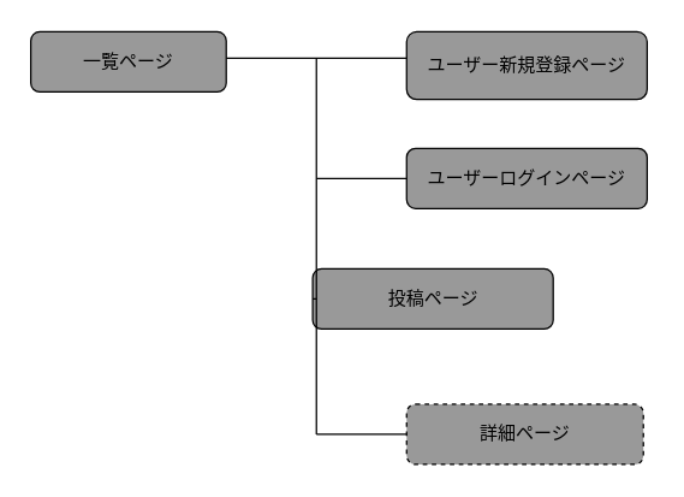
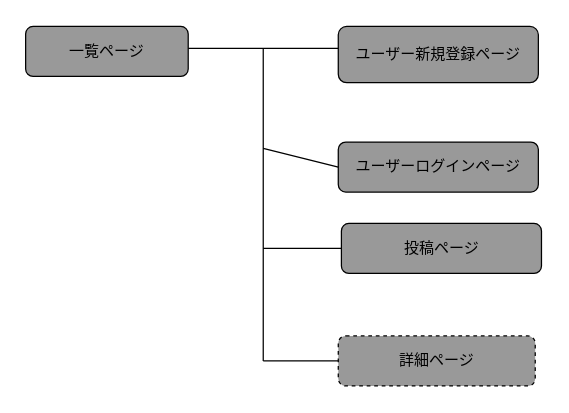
  <mxCell id="0" />
  <mxCell id="1" parent="0" />
  <mxCell id="2" value="&lt;font color=&quot;#000000&quot;&gt;一覧ページ&lt;/font&gt;" style="rounded=1;whiteSpace=wrap;html=1;fillColor=#999999;" vertex="1" parent="1"><mxGeometry x="20" y="20.5" width="130" height="40" as="geometry" /></mxCell>
  <mxCell id="3" value="ユーザー新規登録ページ" style="rounded=1;whiteSpace=wrap;html=1;fontColor=#000000;fillColor=#999999;" vertex="1" parent="1"><mxGeometry x="270" y="20.5" width="160" height="45" as="geometry" /></mxCell>
- <mxCell id="4" value="ユーザーログインページ" style="rounded=1;whiteSpace=wrap;html=1;fontColor=#000000;fillColor=#999999;" vertex="1" parent="1"><mxGeometry x="270" y="98" width="160" height="40" as="geometry" /></mxCell>
- <mxCell id="5" value="投稿ページ" style="rounded=1;whiteSpace=wrap;html=1;fontColor=#000000;fillColor=#999999;" vertex="1" parent="1"><mxGeometry x="207.5" y="178" width="160" height="40" as="geometry" /></mxCell>
+ <mxCell id="4" value="ユーザーログインページ" style="rounded=1;whiteSpace=wrap;html=1;fontColor=#000000;fillColor=#999999;" vertex="1" parent="1"><mxGeometry x="270" y="113" width="160" height="40" as="geometry" /></mxCell>
+ <mxCell id="5" value="投稿ページ" style="rounded=1;whiteSpace=wrap;html=1;fontColor=#000000;fillColor=#999999;" vertex="1" parent="1"><mxGeometry x="272.5" y="178" width="160" height="40" as="geometry" /></mxCell>
  <mxCell id="6" value="詳細ページ" style="rounded=1;whiteSpace=wrap;html=1;fontColor=#000000;fillColor=#999999;dashed=1;" vertex="1" parent="1"><mxGeometry x="270" y="268" width="157.5" height="40" as="geometry" /></mxCell>
  <mxCell id="7" value="" style="endArrow=none;html=1;fontColor=#000000;strokeColor=#000000;" edge="1" parent="1"><mxGeometry width="50" height="50" relative="1" as="geometry"><mxPoint x="150" y="38" as="sourcePoint" /><mxPoint x="270" y="38" as="targetPoint" /></mxGeometry></mxCell>
  <mxCell id="8" value="" style="endArrow=none;html=1;fontColor=#000000;strokeColor=#000000;" edge="1" parent="1"><mxGeometry width="50" height="50" relative="1" as="geometry"><mxPoint x="210" y="288" as="sourcePoint" /><mxPoint x="210" y="38" as="targetPoint" /></mxGeometry></mxCell>
  <mxCell id="9" value="" style="endArrow=none;html=1;fontColor=#000000;entryX=0;entryY=0.5;entryDx=0;entryDy=0;strokeColor=#000000;" edge="1" parent="1" target="4"><mxGeometry width="50" height="50" relative="1" as="geometry"><mxPoint x="210" y="118" as="sourcePoint" /><mxPoint x="330" y="178" as="targetPoint" /></mxGeometry></mxCell>
  <mxCell id="10" value="" style="endArrow=none;html=1;fontColor=#000000;entryX=0;entryY=0.5;entryDx=0;entryDy=0;strokeColor=#000000;" edge="1" parent="1" target="5"><mxGeometry width="50" height="50" relative="1" as="geometry"><mxPoint x="210" y="198" as="sourcePoint" /><mxPoint x="270" y="198" as="targetPoint" /></mxGeometry></mxCell>
  <mxCell id="11" value="" style="endArrow=none;html=1;fontColor=#000000;entryX=0;entryY=0.5;entryDx=0;entryDy=0;strokeColor=#000000;" edge="1" parent="1" target="6"><mxGeometry width="50" height="50" relative="1" as="geometry"><mxPoint x="210" y="288" as="sourcePoint" /><mxPoint x="330" y="178" as="targetPoint" /></mxGeometry></mxCell>
